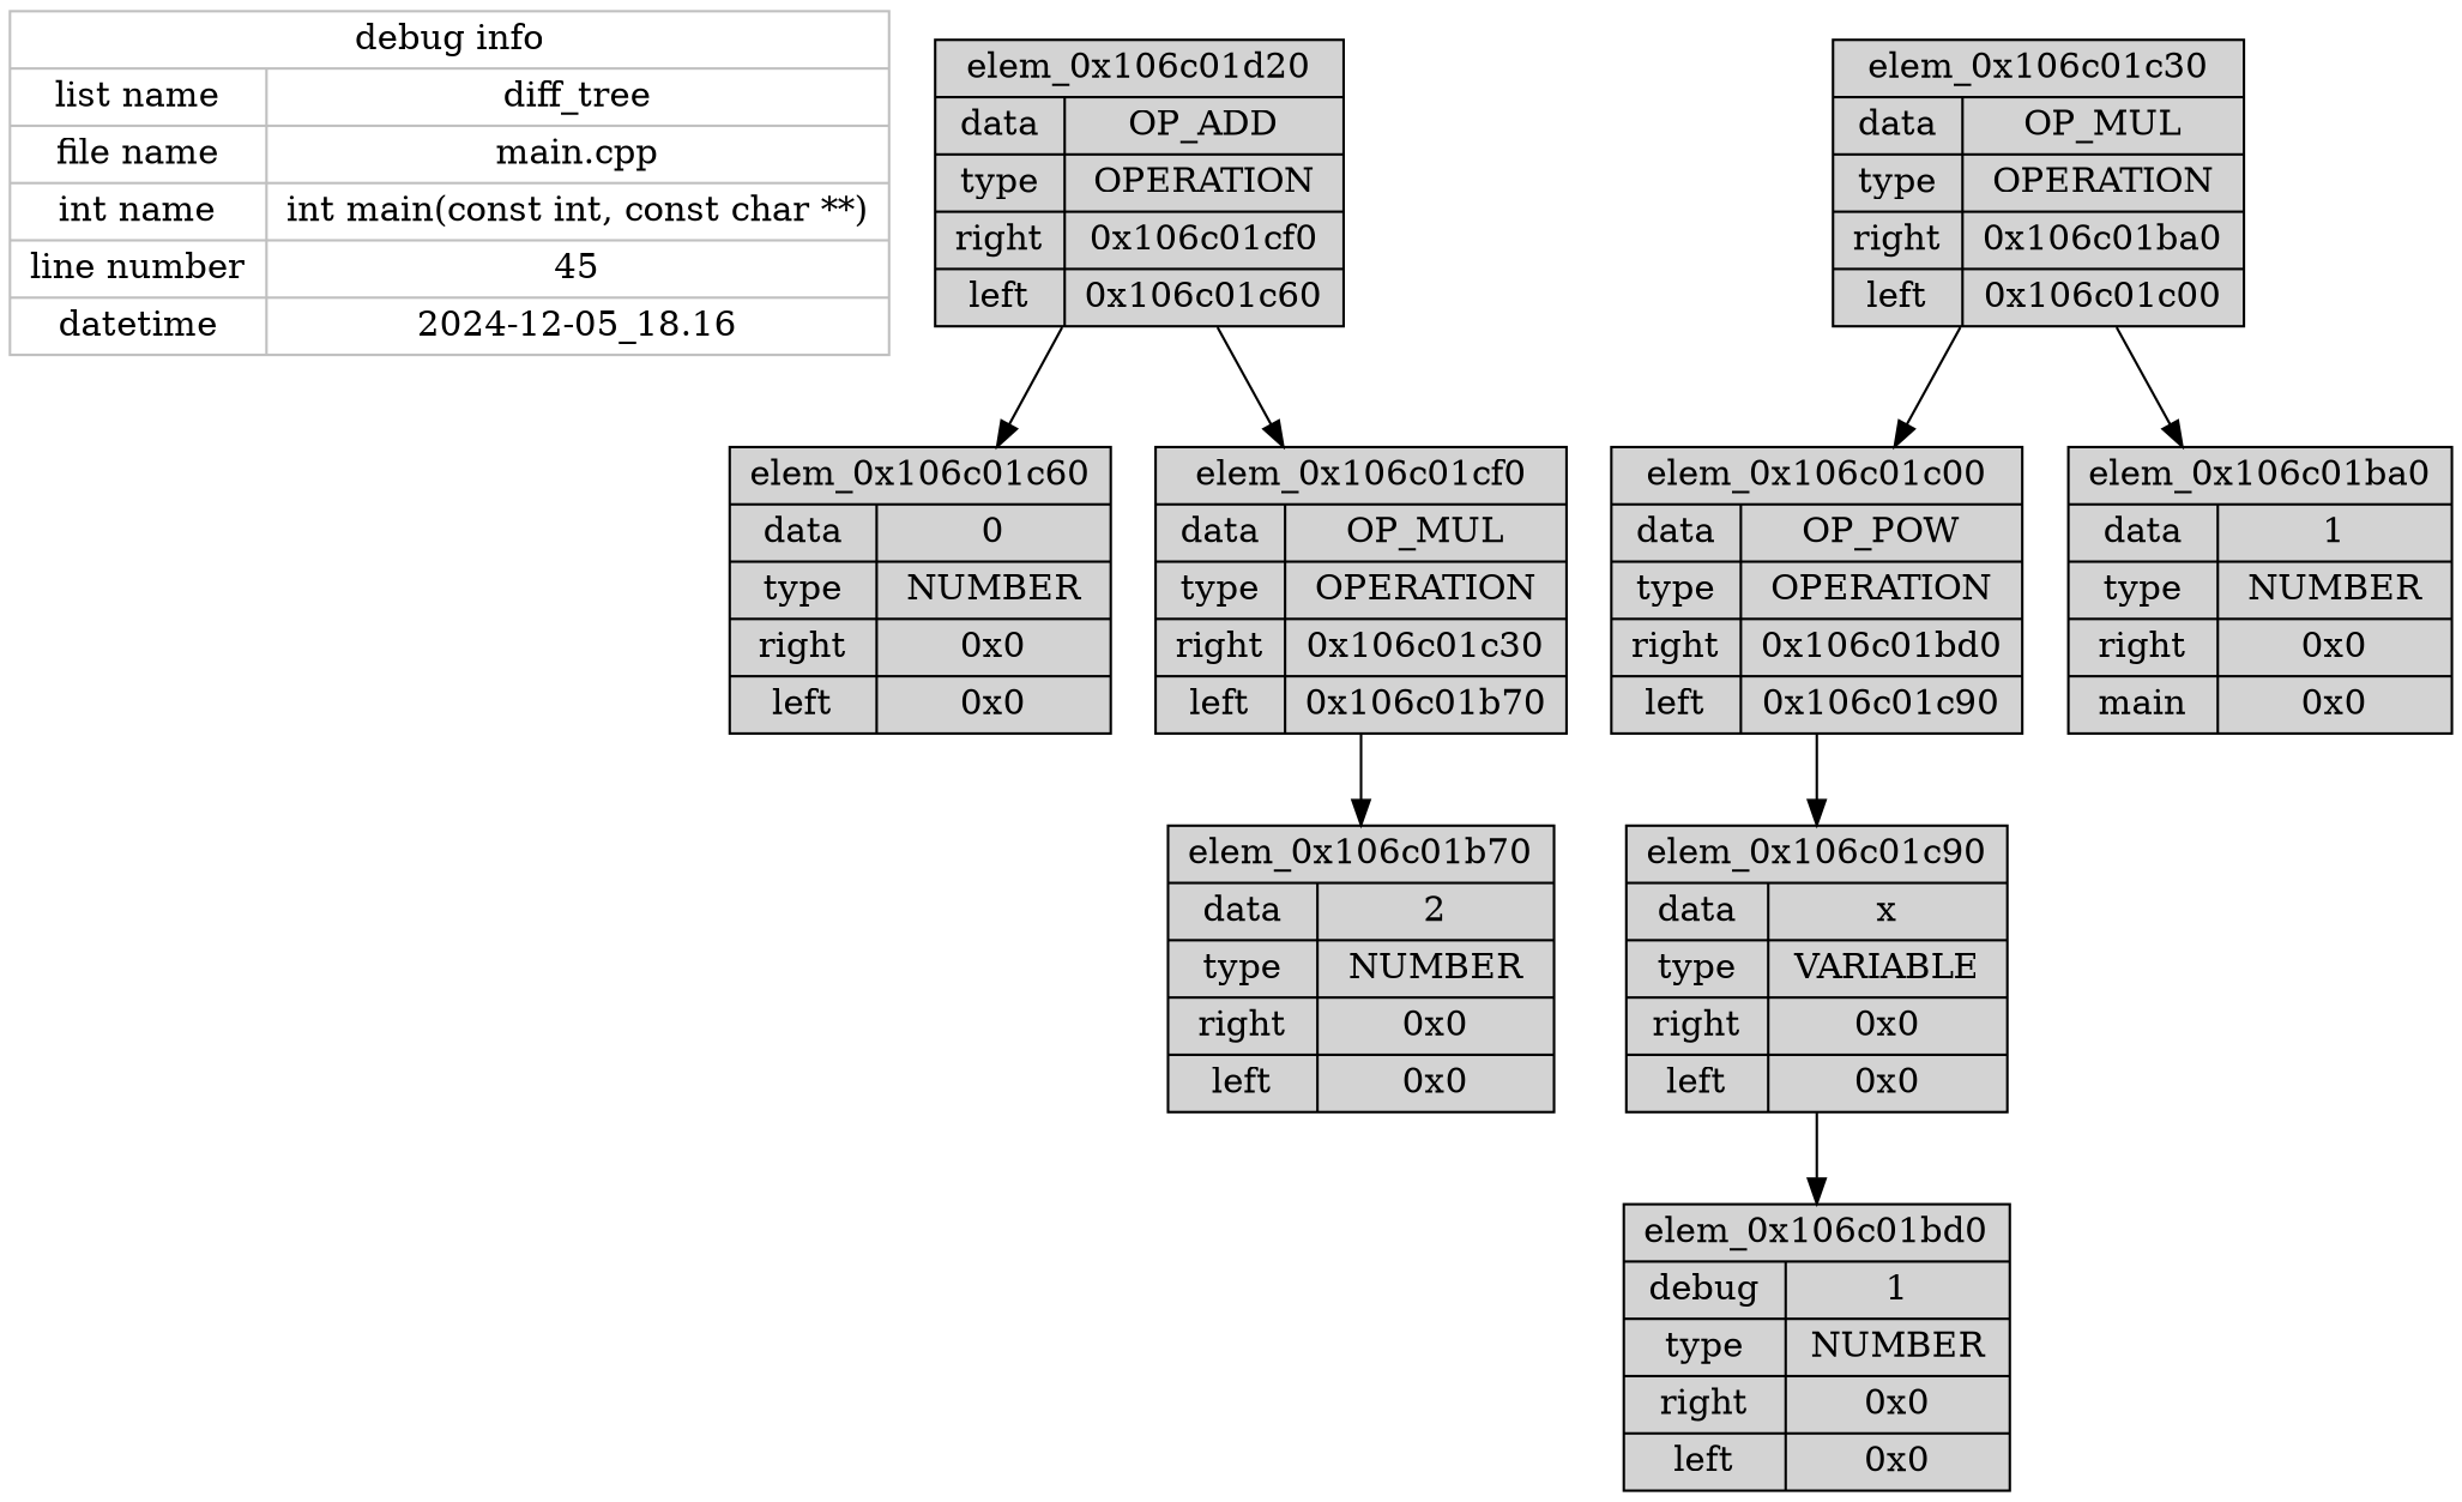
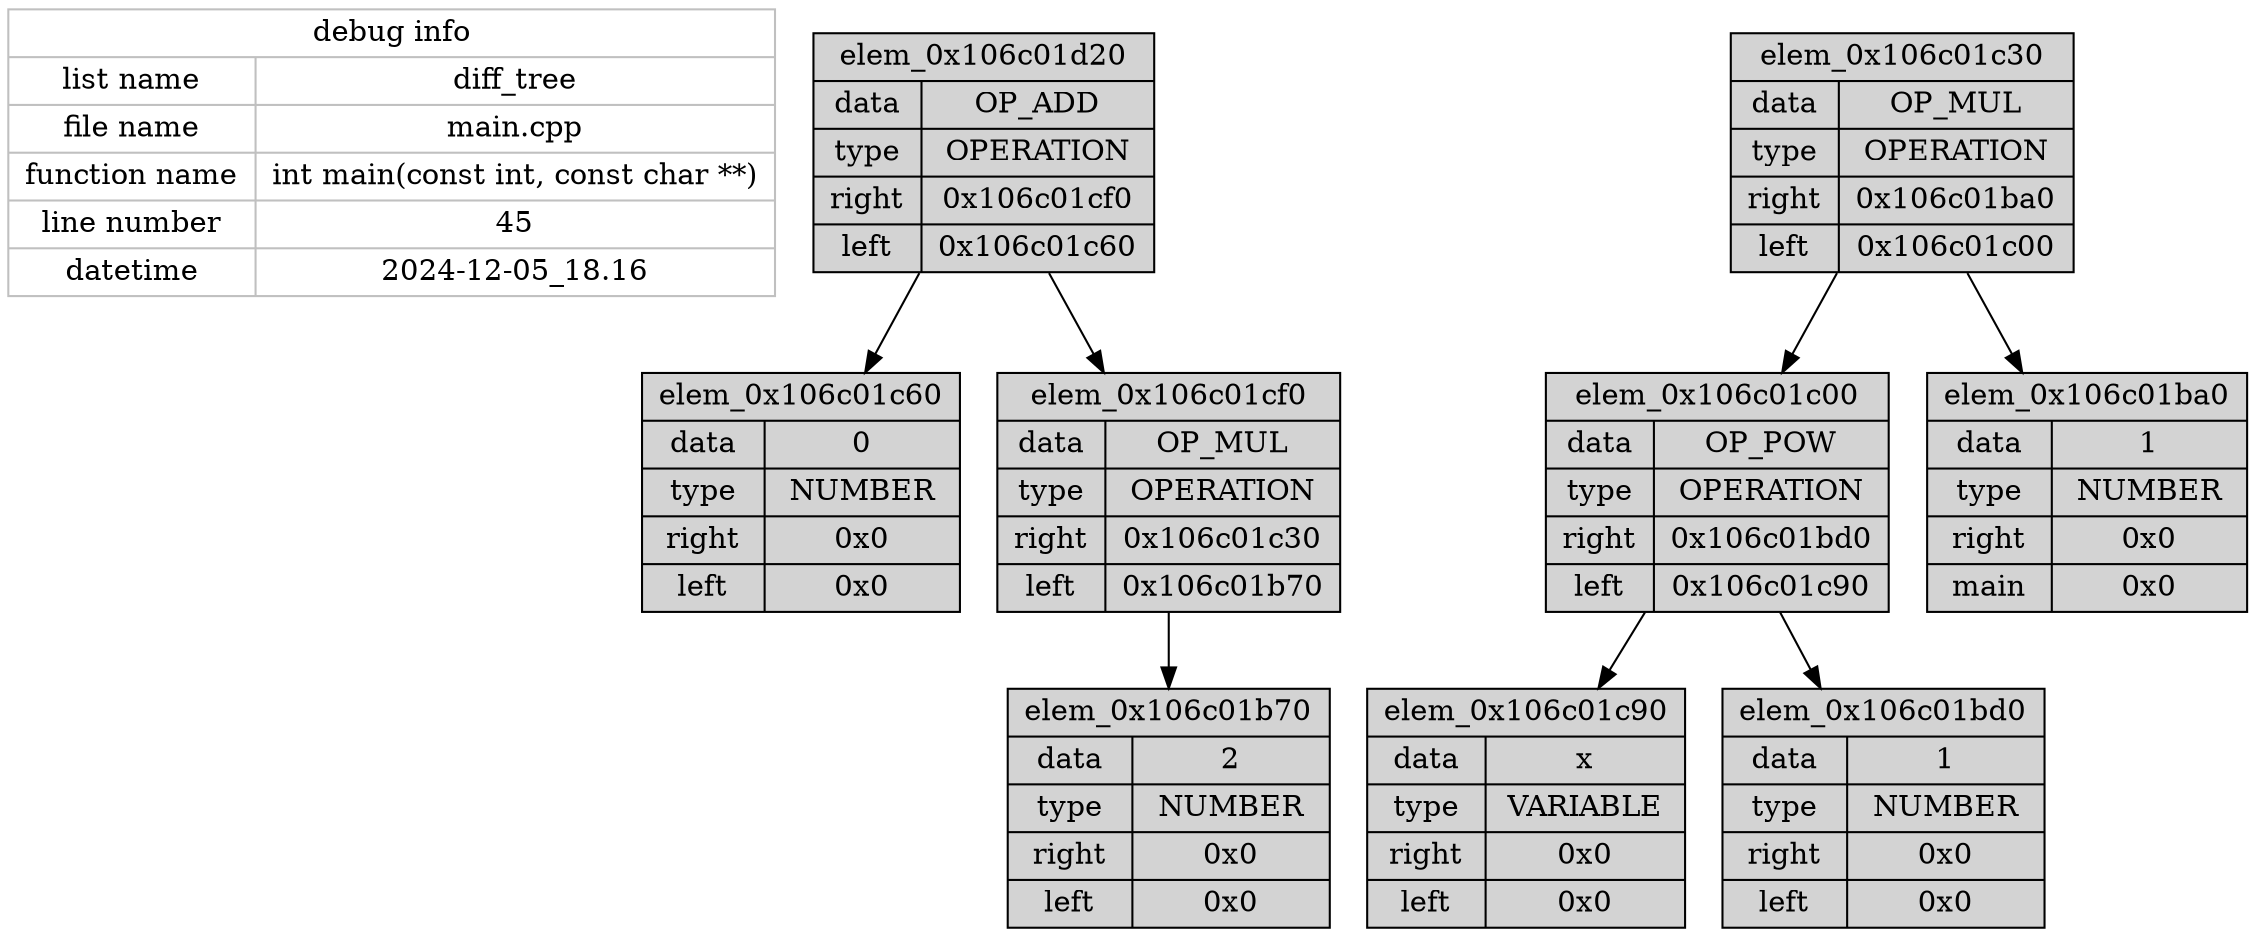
  digraph {
    node [color=black fillcolor=lightgrey shape=record style=filled]
-   n1 [color=grey fillcolor=white label="{debug info | { {list name | file name | int name | line number | datetime} | {diff_tree | main.cpp | int main(const int, const char **) | 45 | 2024-12-05_18.16} }}"]
+   n1 [color=grey fillcolor=white label="{debug info | { {list name | file name | function name | line number | datetime} | {diff_tree | main.cpp | int main(const int, const char **) | 45 | 2024-12-05_18.16} }}"]
    n2 [label="{elem_0x106c01d20  | { {data | type | right | left} | {OP_ADD | OPERATION | 0x106c01cf0 | 0x106c01c60} } }"]
    n3 [label="{elem_0x106c01c60  | { {data | type | right | left} | {0 | NUMBER | 0x0 | 0x0} } }"]
    n4 [label="{elem_0x106c01cf0  | { {data | type | right | left} | {OP_MUL | OPERATION | 0x106c01c30 | 0x106c01b70} } }"]
    n5 [label="{elem_0x106c01b70  | { {data | type | right | left} | {2 | NUMBER | 0x0 | 0x0} } }"]
    n6 [label="{elem_0x106c01c30  | { {data | type | right | left} | {OP_MUL | OPERATION | 0x106c01ba0 | 0x106c01c00} } }"]
    n7 [label="{elem_0x106c01c00  | { {data | type | right | left} | {OP_POW | OPERATION | 0x106c01bd0 | 0x106c01c90} } }"]
    n8 [label="{elem_0x106c01ba0  | { {data | type | right | main} | {1 | NUMBER | 0x0 | 0x0} } }"]
    n9 [label="{elem_0x106c01c90  | { {data | type | right | left} | {x | VARIABLE | 0x0 | 0x0} } }"]
-   n10 [label="{elem_0x106c01bd0  | { {debug | type | right | left} | {1 | NUMBER | 0x0 | 0x0} } }"]
+   n10 [label="{elem_0x106c01bd0  | { {data | type | right | left} | {1 | NUMBER | 0x0 | 0x0} } }"]
    n2 -> n3
    n2 -> n4
    n4 -> n5
    n6 -> n7
    n6 -> n8
    n7 -> n9
-   n9 -> n10
+   n7 -> n10
  }
